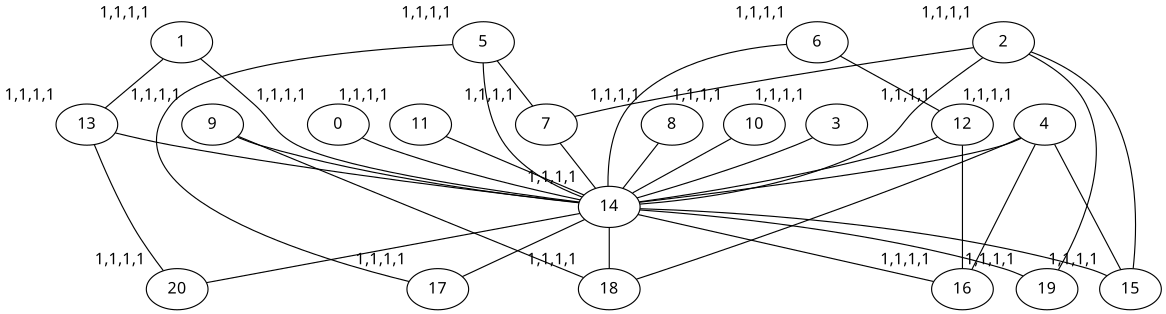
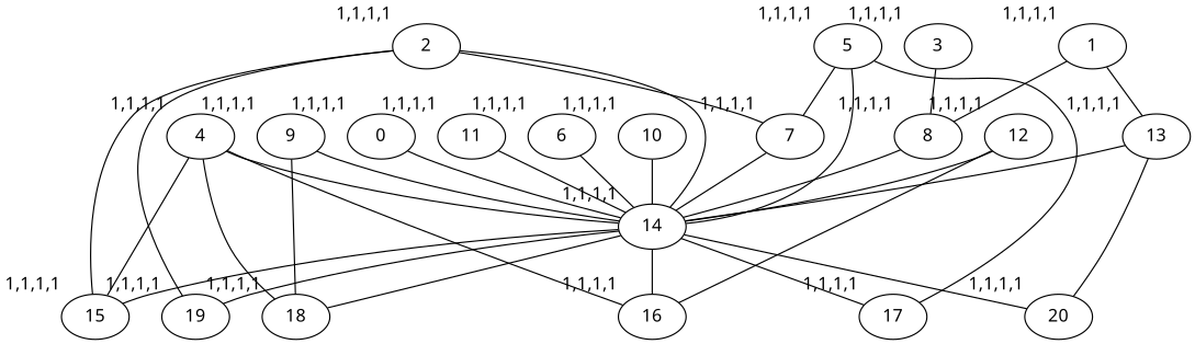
  graph {
    fontname="Noto Sans"
    node [fontname="Noto Sans" xlabel="1,1,1,1"]
    edge [fontname="Noto Sans"]
    14
    19
    15
    18
    17
    20
    16
    9
    3
    5
    7
    0
    13
    12
    4
    11
    8
    6
    2
    10
    1
    14 -- 19
    14 -- 15
    14 -- 18
    14 -- 17
    14 -- 20
    14 -- 16
    9 -- 14
    9 -- 18
-   3 -- 14
+   3 -- 8
    5 -- 14
    5 -- 17
    5 -- 7
    7 -- 14
    0 -- 14
    13 -- 14
    13 -- 20
    12 -- 14
    12 -- 16
    4 -- 14
    4 -- 15
    4 -- 18
    4 -- 16
    11 -- 14
    8 -- 14
    6 -- 14
-   6 -- 12
    2 -- 14
    2 -- 19
    2 -- 15
    2 -- 7
    10 -- 14
-   1 -- 14
+   1 -- 8
    1 -- 13
  }
